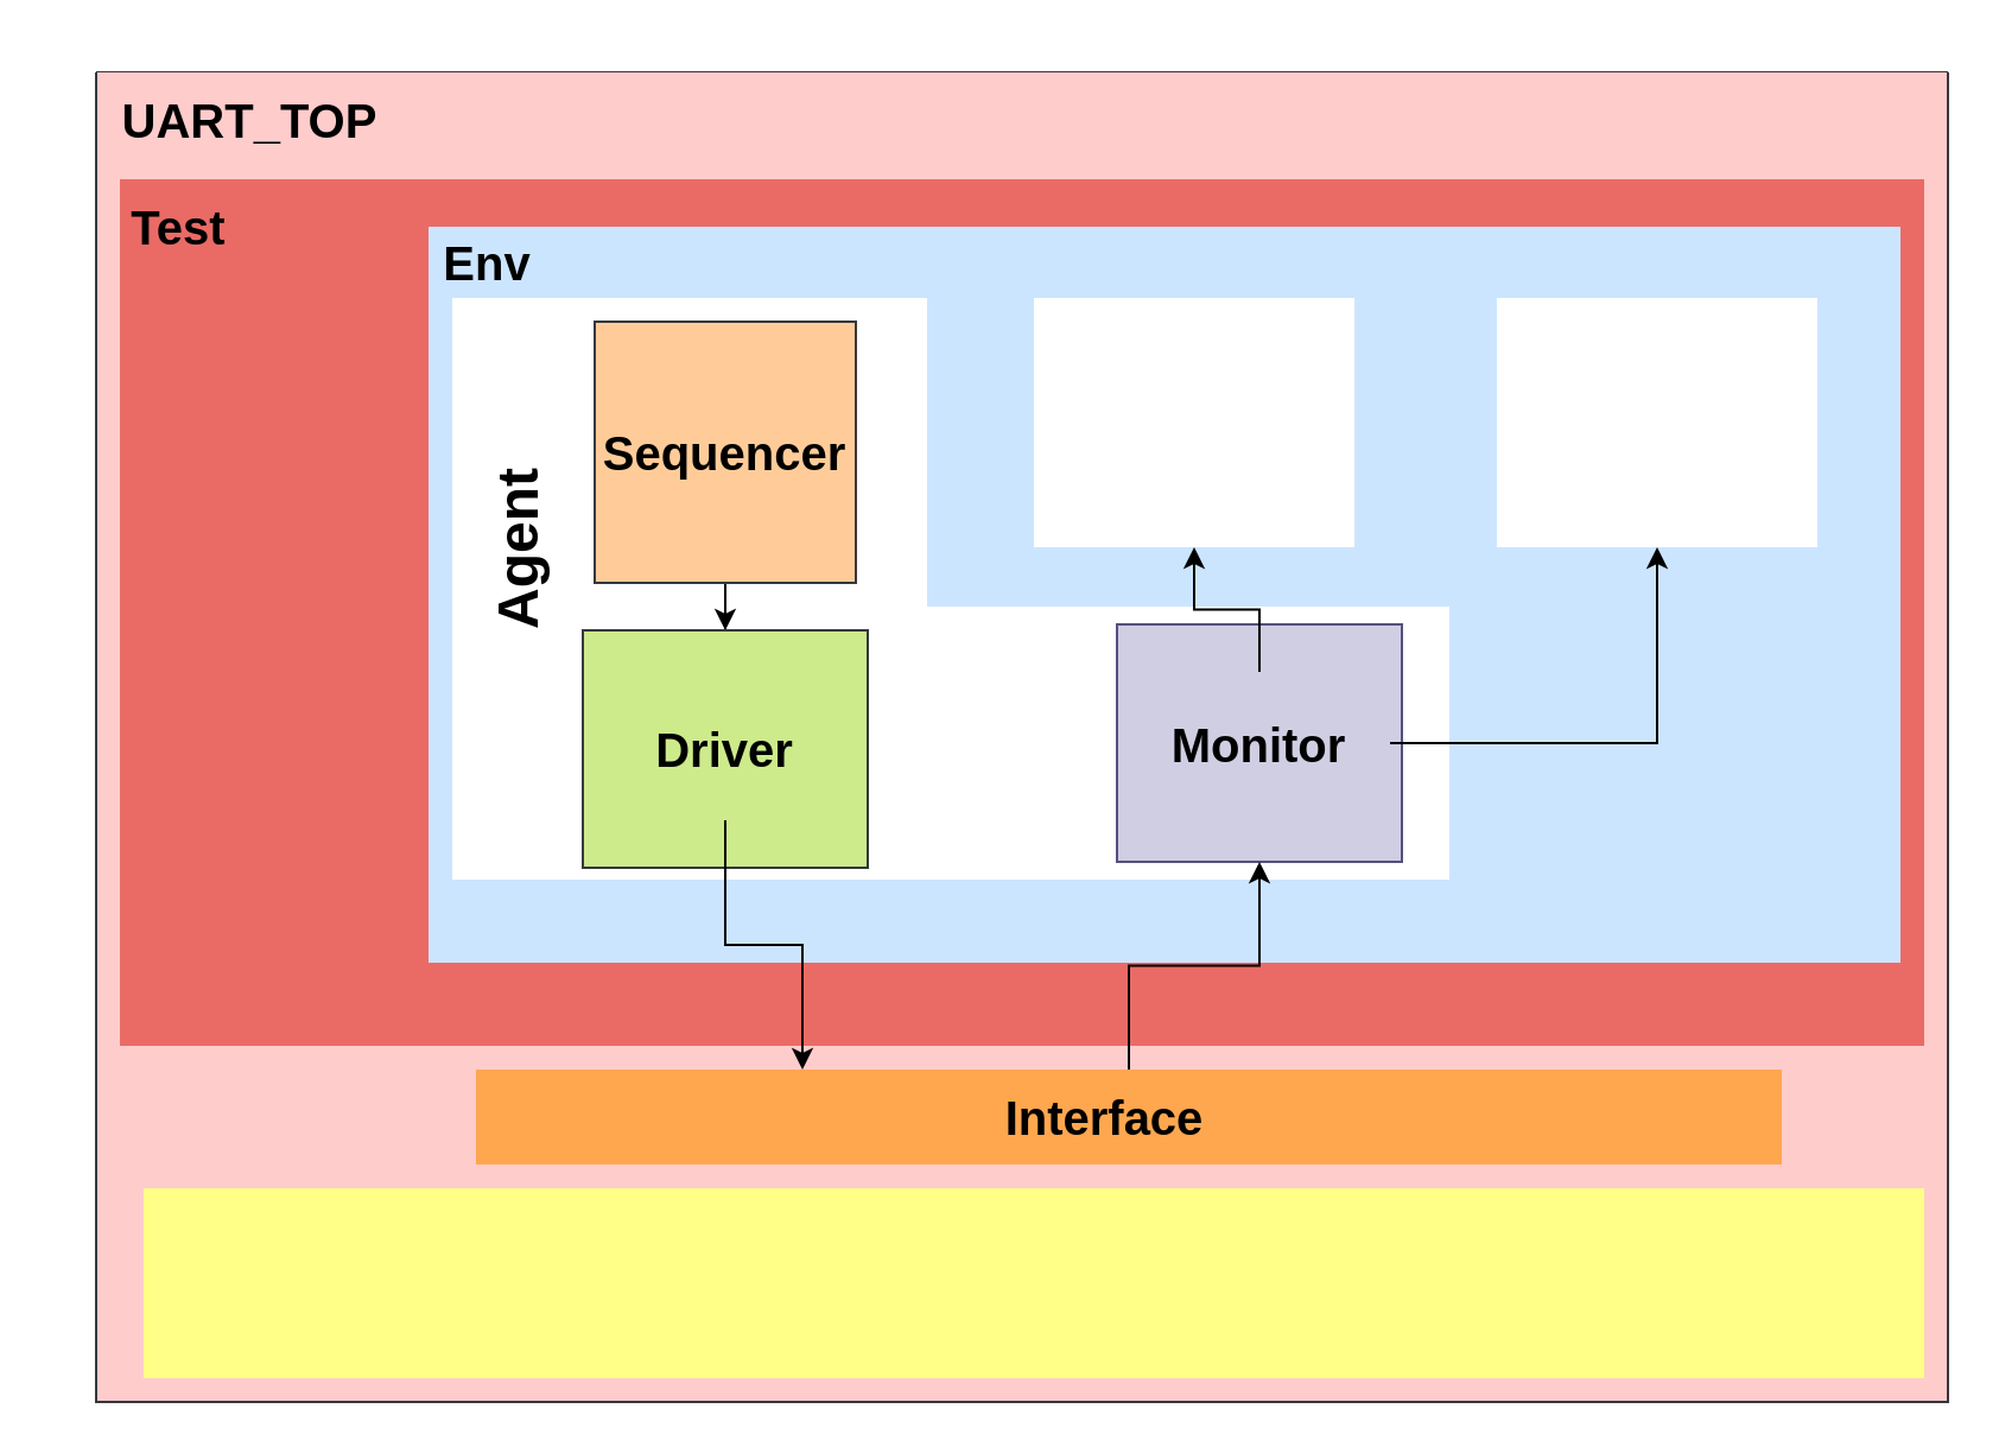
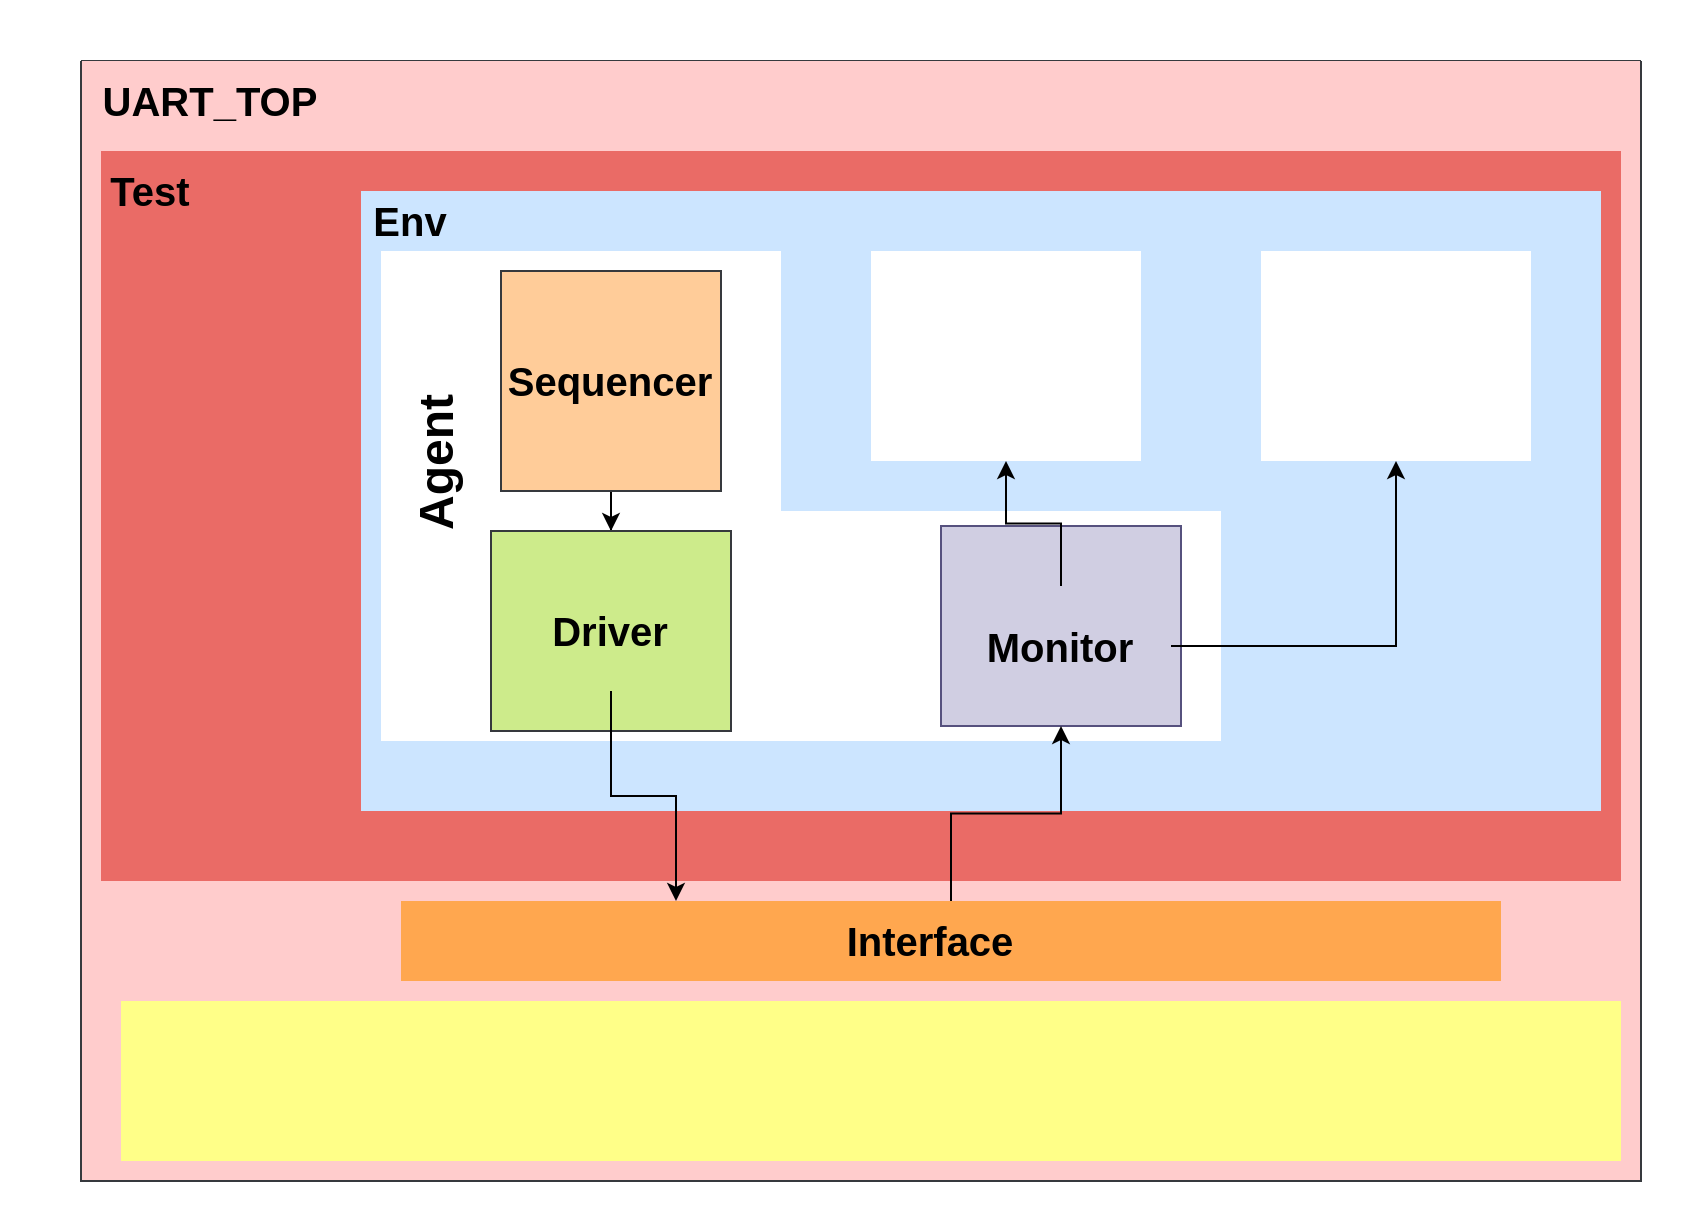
  <mxCell id="0" />
  <mxCell id="1" parent="0" />
  <mxCell id="2" value="" style="swimlane;startSize=0;fillColor=#ffcccc;strokeColor=#36393d;swimlaneFillColor=#FFCCCC;fillStyle=solid;" vertex="1" parent="1"><mxGeometry x="40" y="30" width="780" height="560" as="geometry" /></mxCell>
  <mxCell id="3" value="" style="rounded=0;whiteSpace=wrap;html=1;strokeColor=none;fillColor=#EA6B66;" vertex="1" parent="2"><mxGeometry x="10" y="45" width="760" height="365" as="geometry" /></mxCell>
  <mxCell id="4" value="&lt;font style=&quot;font-size: 20px;&quot;&gt;&lt;b&gt;UART_TOP&lt;/b&gt;&lt;/font&gt;" style="text;strokeColor=none;align=center;fillColor=none;html=1;verticalAlign=middle;whiteSpace=wrap;rounded=0;" vertex="1" parent="2"><mxGeometry x="10" y="-10" width="110" height="60" as="geometry" /></mxCell>
  <mxCell id="5" value="" style="rounded=0;whiteSpace=wrap;html=1;fillColor=#ffff88;strokeColor=none;" vertex="1" parent="2"><mxGeometry x="20" y="470" width="750" height="80" as="geometry" /></mxCell>
  <mxCell id="6" value="" style="rounded=0;whiteSpace=wrap;html=1;fillColor=#cce5ff;strokeColor=none;" vertex="1" parent="2"><mxGeometry x="140" y="65" width="620" height="310" as="geometry" /></mxCell>
  <mxCell id="7" value="&lt;font style=&quot;font-size: 20px;&quot;&gt;&lt;b&gt;Env&lt;/b&gt;&lt;/font&gt;" style="text;strokeColor=none;align=center;fillColor=none;html=1;verticalAlign=middle;whiteSpace=wrap;rounded=0;" vertex="1" parent="2"><mxGeometry x="110" y="50" width="110" height="60" as="geometry" /></mxCell>
  <mxCell id="8" value="" style="rounded=0;whiteSpace=wrap;html=1;strokeColor=none;" vertex="1" parent="2"><mxGeometry x="150" y="95" width="200" height="245" as="geometry" /></mxCell>
  <mxCell id="9" style="edgeStyle=orthogonalEdgeStyle;rounded=0;orthogonalLoop=1;jettySize=auto;html=1;exitX=0.5;exitY=1;exitDx=0;exitDy=0;" edge="1" parent="2" source="10" target="11"><mxGeometry relative="1" as="geometry" /></mxCell>
  <mxCell id="10" value="" style="whiteSpace=wrap;html=1;aspect=fixed;fillColor=#ffcc99;strokeColor=#36393d;" vertex="1" parent="2"><mxGeometry x="210" y="105" width="110" height="110" as="geometry" /></mxCell>
  <mxCell id="11" value="" style="rounded=0;whiteSpace=wrap;html=1;fillColor=#cdeb8b;strokeColor=#36393d;" vertex="1" parent="2"><mxGeometry x="205" y="235" width="120" height="100" as="geometry" /></mxCell>
  <mxCell id="12" value="" style="rounded=0;whiteSpace=wrap;html=1;fillColor=#FFA74F;strokeColor=none;gradientColor=none;gradientDirection=north;" vertex="1" parent="2"><mxGeometry x="160" y="420" width="550" height="40" as="geometry" /></mxCell>
  <mxCell id="13" value="&lt;font style=&quot;font-size: 20px;&quot;&gt;&lt;b&gt;Interface&lt;/b&gt;&lt;/font&gt;" style="text;strokeColor=none;align=center;fillColor=none;html=1;verticalAlign=middle;whiteSpace=wrap;rounded=0;" vertex="1" parent="2"><mxGeometry x="370" y="410" width="110" height="60" as="geometry" /></mxCell>
  <mxCell id="14" value="&lt;font style=&quot;font-size: 20px;&quot;&gt;&lt;b&gt;Sequencer&lt;/b&gt;&lt;/font&gt;" style="text;strokeColor=none;align=center;fillColor=none;html=1;verticalAlign=middle;whiteSpace=wrap;rounded=0;" vertex="1" parent="2"><mxGeometry x="210" y="130" width="110" height="60" as="geometry" /></mxCell>
  <mxCell id="15" style="edgeStyle=orthogonalEdgeStyle;rounded=0;orthogonalLoop=1;jettySize=auto;html=1;entryX=0.25;entryY=0;entryDx=0;entryDy=0;" edge="1" parent="2" source="16" target="12"><mxGeometry relative="1" as="geometry" /></mxCell>
  <mxCell id="16" value="&lt;font style=&quot;font-size: 20px;&quot;&gt;&lt;b&gt;Driver&lt;/b&gt;&lt;/font&gt;" style="text;strokeColor=none;align=center;fillColor=none;html=1;verticalAlign=middle;whiteSpace=wrap;rounded=0;" vertex="1" parent="2"><mxGeometry x="210" y="255" width="110" height="60" as="geometry" /></mxCell>
  <mxCell id="17" value="" style="rounded=0;whiteSpace=wrap;html=1;strokeColor=none;" vertex="1" parent="2"><mxGeometry x="340" y="225" width="230" height="115" as="geometry" /></mxCell>
  <mxCell id="18" value="&lt;font style=&quot;font-size: 20px;&quot;&gt;&lt;b&gt;Test&lt;/b&gt;&lt;/font&gt;" style="text;strokeColor=none;align=center;fillColor=none;html=1;verticalAlign=middle;whiteSpace=wrap;rounded=0;" vertex="1" parent="2"><mxGeometry x="-20" y="35" width="110" height="60" as="geometry" /></mxCell>
  <mxCell id="19" value="" style="rounded=0;whiteSpace=wrap;html=1;fillColor=#d0cee2;strokeColor=#56517e;" vertex="1" parent="2"><mxGeometry x="430" y="232.5" width="120" height="100" as="geometry" /></mxCell>
  <mxCell id="20" style="edgeStyle=orthogonalEdgeStyle;rounded=0;orthogonalLoop=1;jettySize=auto;html=1;" edge="1" parent="2" source="22" target="25"><mxGeometry relative="1" as="geometry" /></mxCell>
  <mxCell id="21" style="edgeStyle=orthogonalEdgeStyle;rounded=0;orthogonalLoop=1;jettySize=auto;html=1;entryX=0.5;entryY=1;entryDx=0;entryDy=0;" edge="1" parent="2" source="22" target="24"><mxGeometry relative="1" as="geometry" /></mxCell>
- <mxCell id="22" value="&lt;font style=&quot;font-size: 20px;&quot;&gt;&lt;b&gt;Monitor&lt;/b&gt;&lt;/font&gt;" style="text;strokeColor=none;align=center;fillColor=none;html=1;verticalAlign=middle;whiteSpace=wrap;rounded=0;" vertex="1" parent="2"><mxGeometry x="435" y="252.5" width="110" height="60" as="geometry" /></mxCell>
+ <mxCell id="22" value="&lt;font style=&quot;font-size: 20px;&quot;&gt;&lt;b&gt;Monitor&lt;/b&gt;&lt;/font&gt;" style="text;strokeColor=none;align=center;fillColor=none;html=1;verticalAlign=middle;whiteSpace=wrap;rounded=0;" vertex="1" parent="2"><mxGeometry x="435" y="262.5" width="110" height="60" as="geometry" /></mxCell>
  <mxCell id="23" style="edgeStyle=orthogonalEdgeStyle;rounded=0;orthogonalLoop=1;jettySize=auto;html=1;" edge="1" parent="2" source="12" target="19"><mxGeometry relative="1" as="geometry" /></mxCell>
  <mxCell id="24" value="" style="rounded=0;whiteSpace=wrap;html=1;strokeColor=none;" vertex="1" parent="2"><mxGeometry x="395" y="95" width="135" height="105" as="geometry" /></mxCell>
  <mxCell id="25" value="" style="rounded=0;whiteSpace=wrap;html=1;strokeColor=none;" vertex="1" parent="2"><mxGeometry x="590" y="95" width="135" height="105" as="geometry" /></mxCell>
  <mxCell id="26" value="&lt;font size=&quot;1&quot; style=&quot;&quot;&gt;&lt;b style=&quot;font-size: 24px;&quot;&gt;Agent&lt;/b&gt;&lt;/font&gt;" style="text;strokeColor=none;align=center;fillColor=none;html=1;verticalAlign=middle;whiteSpace=wrap;rounded=0;rotation=-90;" vertex="1" parent="2"><mxGeometry x="98.75" y="167.5" width="160" height="67.5" as="geometry" /></mxCell>
